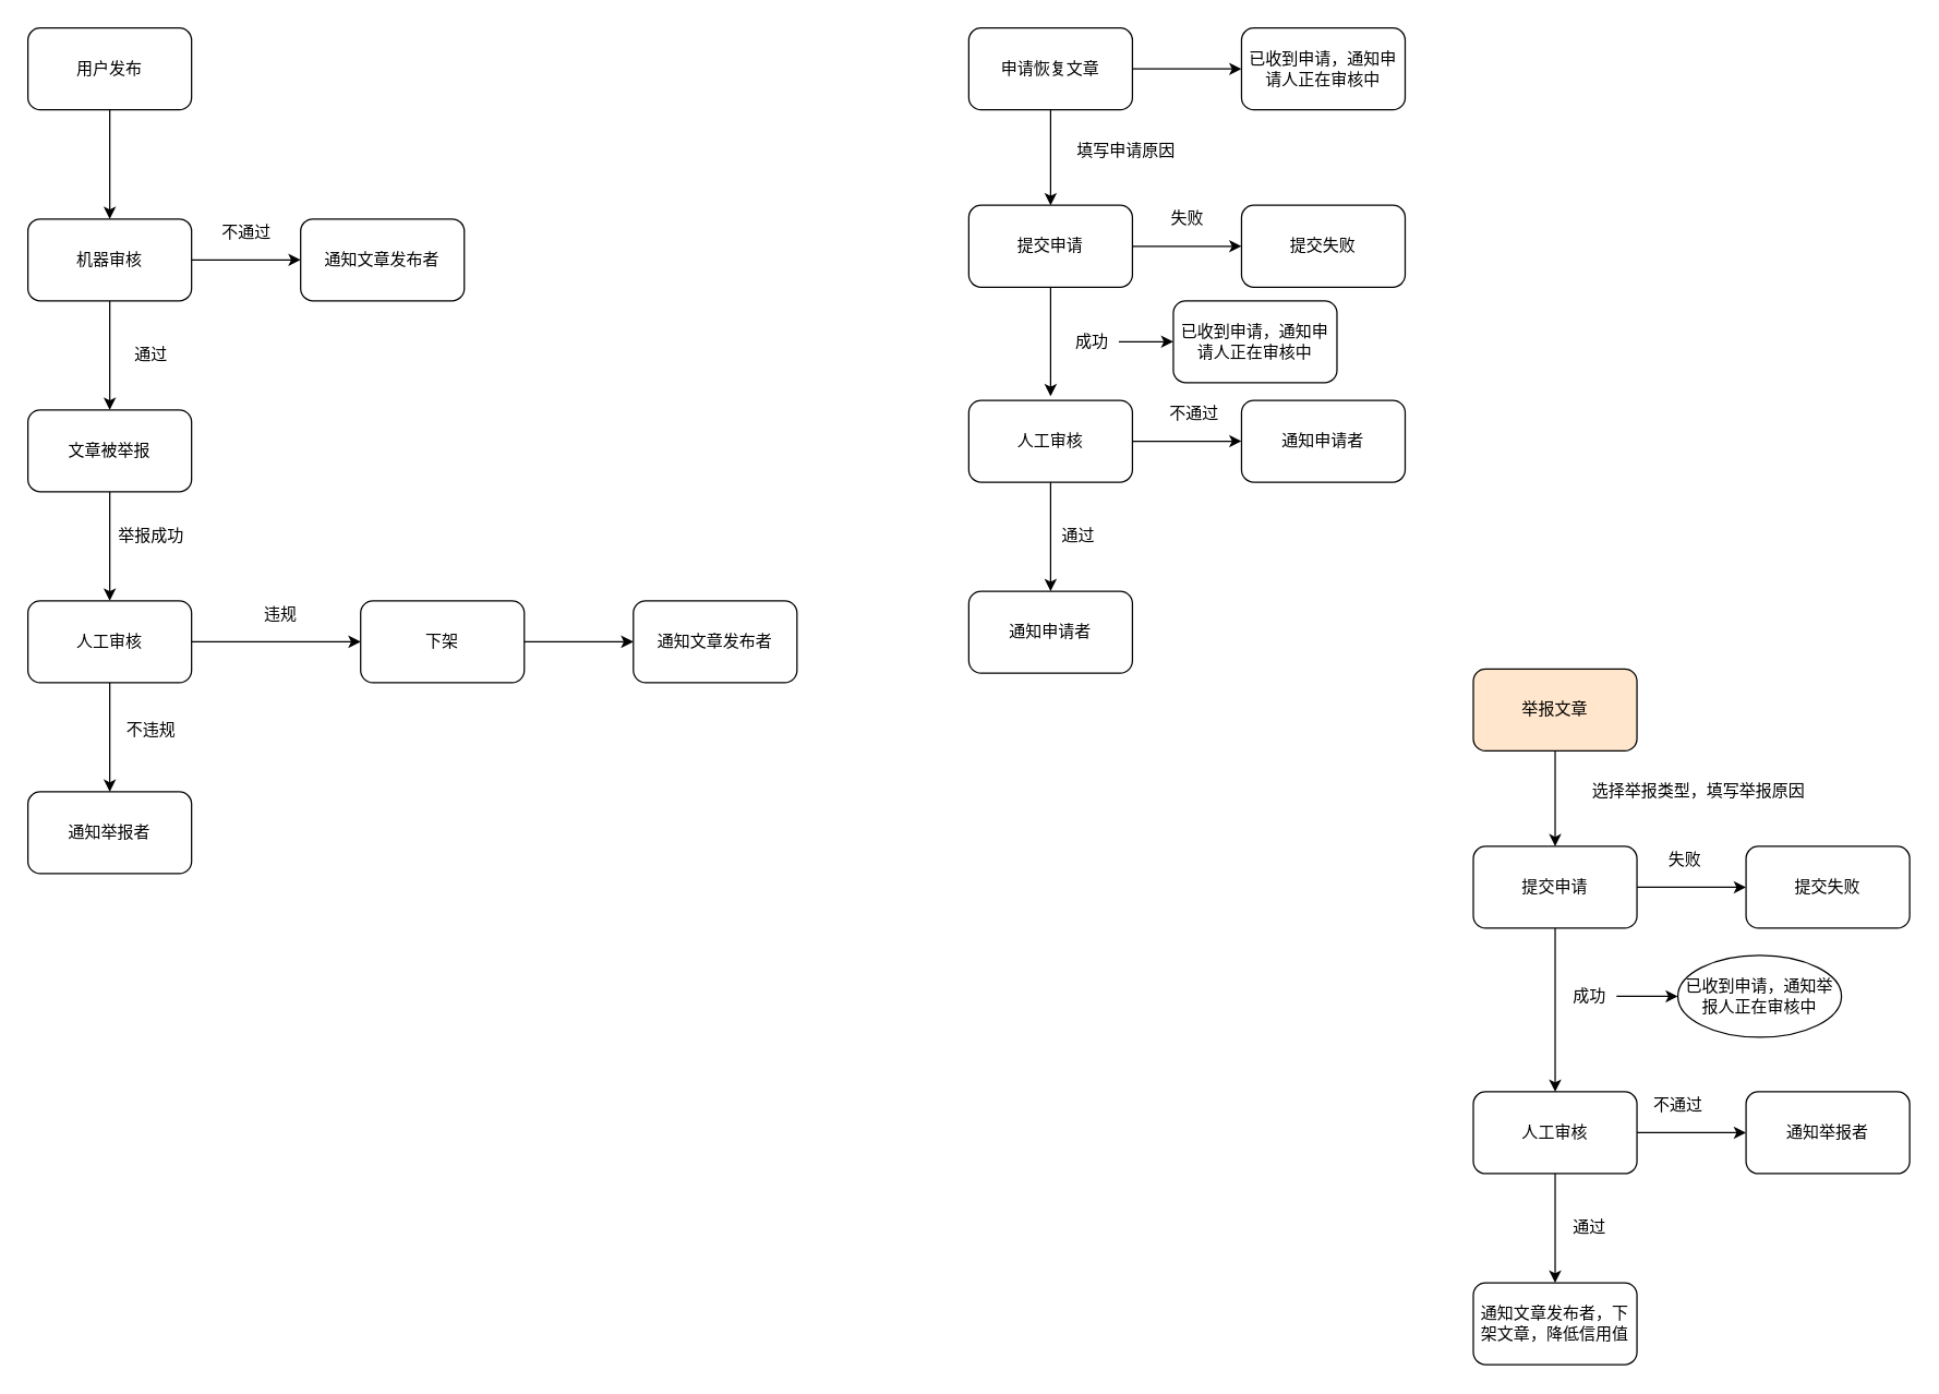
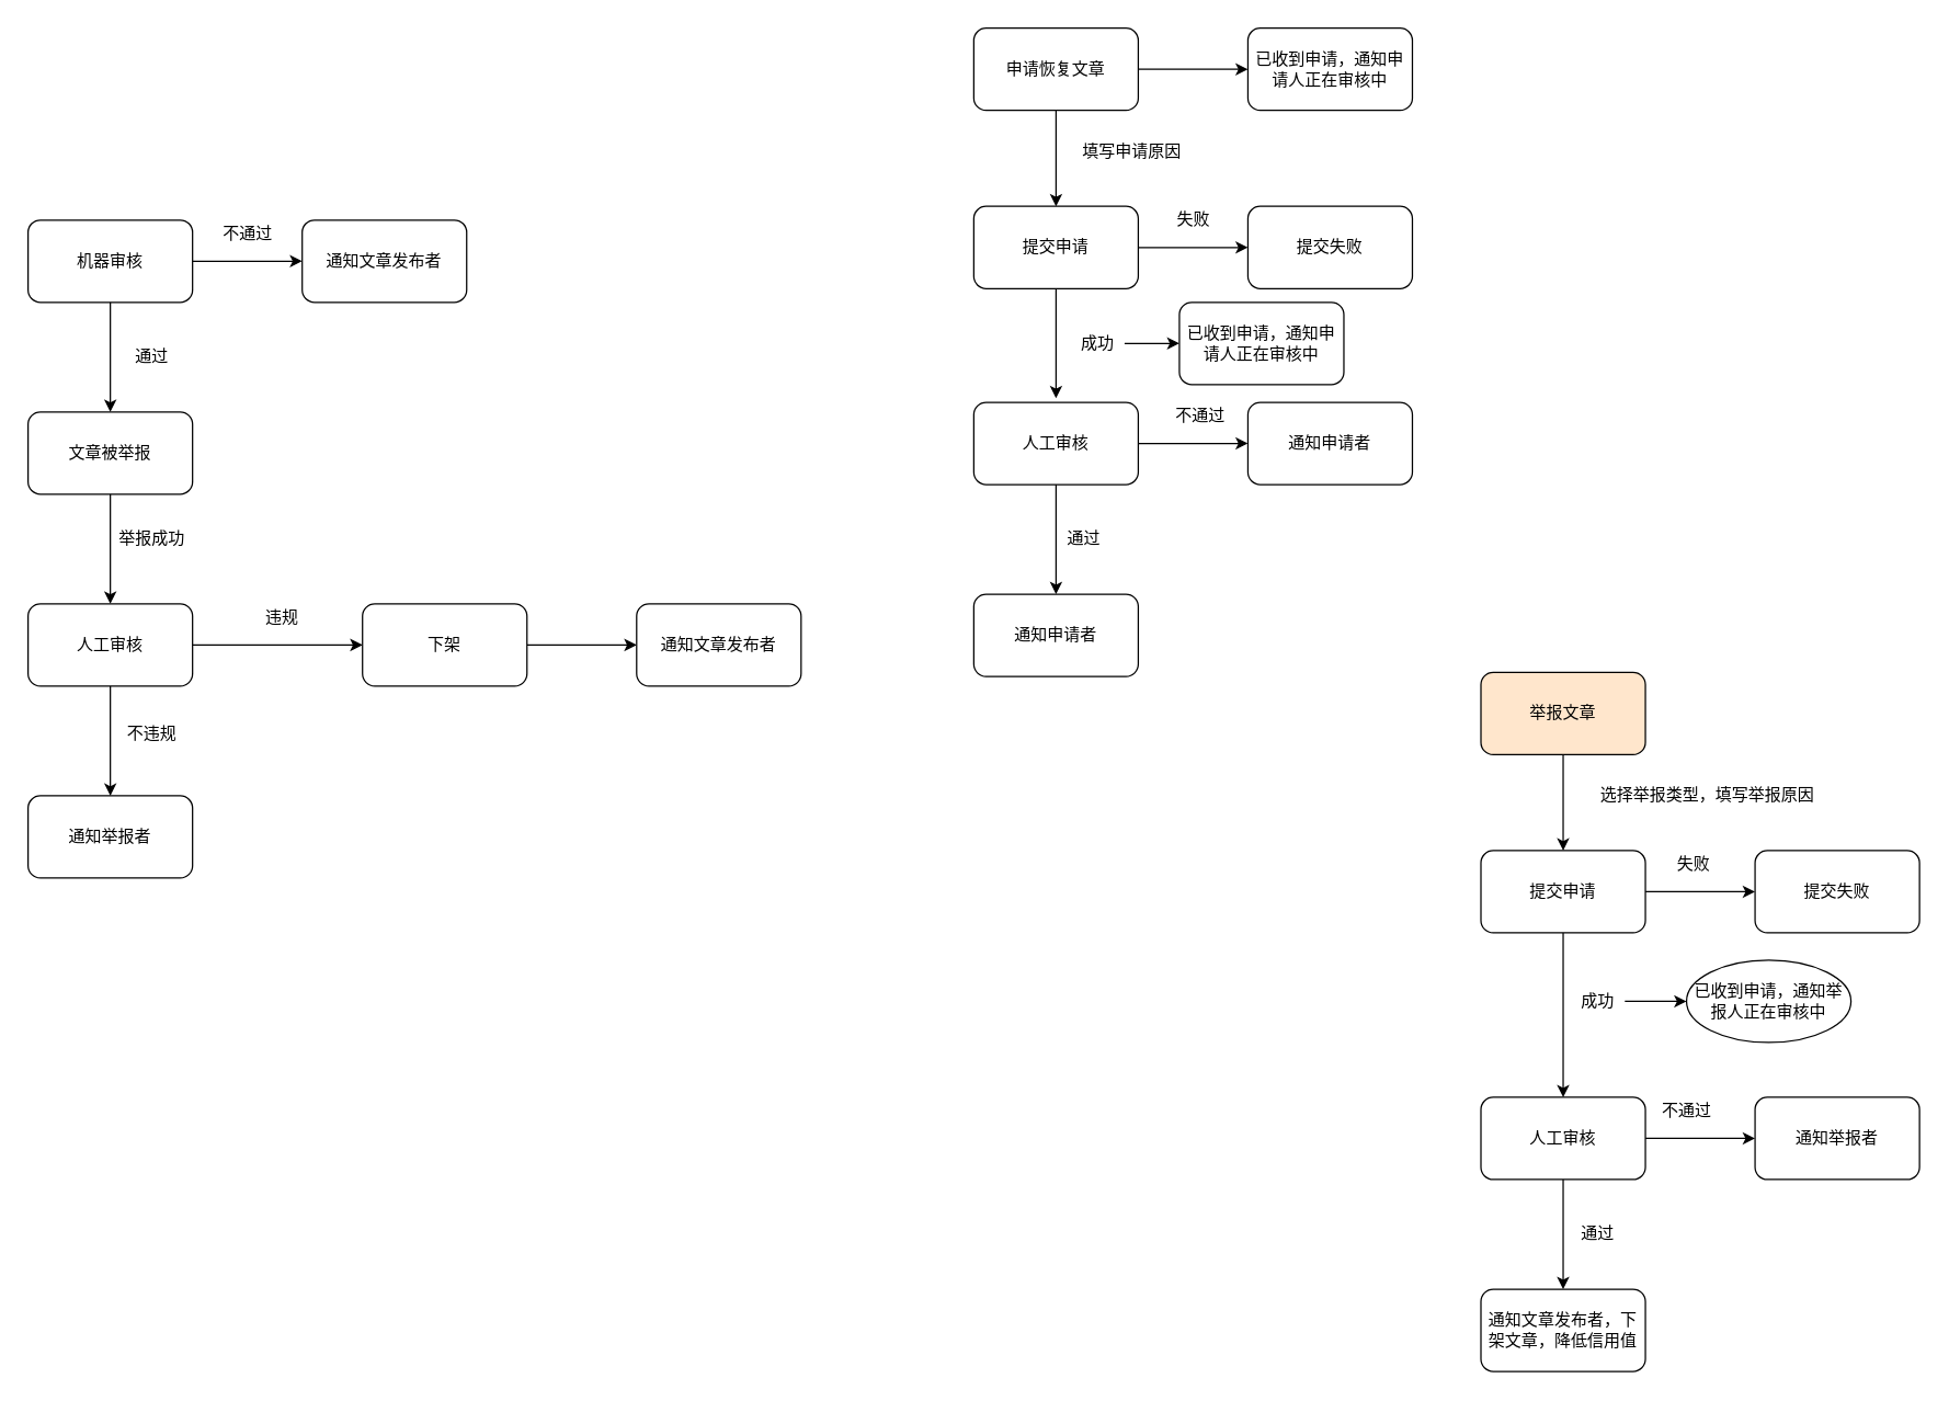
  <mxCell id="0" />
  <mxCell id="1" parent="0" />
- <mxCell id="2" value="" style="edgeStyle=orthogonalEdgeStyle;rounded=0;orthogonalLoop=1;jettySize=auto;html=1;" parent="1" source="3" target="6" edge="1"><mxGeometry relative="1" as="geometry" /></mxCell>
- <mxCell id="3" value="用户发布" style="rounded=1;whiteSpace=wrap;html=1;" parent="1" vertex="1"><mxGeometry x="20" y="20" width="120" height="60" as="geometry" /></mxCell>
  <mxCell id="4" value="" style="edgeStyle=orthogonalEdgeStyle;rounded=0;orthogonalLoop=1;jettySize=auto;html=1;" parent="1" source="6" target="8" edge="1"><mxGeometry relative="1" as="geometry" /></mxCell>
  <mxCell id="5" value="" style="edgeStyle=orthogonalEdgeStyle;rounded=0;orthogonalLoop=1;jettySize=auto;html=1;" parent="1" source="6" target="18" edge="1"><mxGeometry relative="1" as="geometry" /></mxCell>
  <mxCell id="6" value="机器审核" style="rounded=1;whiteSpace=wrap;html=1;" parent="1" vertex="1"><mxGeometry x="20" y="160" width="120" height="60" as="geometry" /></mxCell>
  <mxCell id="7" value="" style="edgeStyle=orthogonalEdgeStyle;rounded=0;orthogonalLoop=1;jettySize=auto;html=1;" parent="1" source="8" target="11" edge="1"><mxGeometry relative="1" as="geometry" /></mxCell>
  <mxCell id="8" value="文章被举报" style="rounded=1;whiteSpace=wrap;html=1;" parent="1" vertex="1"><mxGeometry x="20" y="300" width="120" height="60" as="geometry" /></mxCell>
  <mxCell id="9" value="" style="edgeStyle=orthogonalEdgeStyle;rounded=0;orthogonalLoop=1;jettySize=auto;html=1;" parent="1" source="11" target="13" edge="1"><mxGeometry relative="1" as="geometry" /></mxCell>
  <mxCell id="10" value="" style="edgeStyle=orthogonalEdgeStyle;rounded=0;orthogonalLoop=1;jettySize=auto;html=1;" parent="1" source="11" target="15" edge="1"><mxGeometry relative="1" as="geometry" /></mxCell>
  <mxCell id="11" value="人工审核" style="rounded=1;whiteSpace=wrap;html=1;" parent="1" vertex="1"><mxGeometry x="20" y="440" width="120" height="60" as="geometry" /></mxCell>
  <mxCell id="12" value="" style="edgeStyle=orthogonalEdgeStyle;rounded=0;orthogonalLoop=1;jettySize=auto;html=1;" parent="1" source="13" target="16" edge="1"><mxGeometry relative="1" as="geometry" /></mxCell>
  <mxCell id="13" value="下架" style="rounded=1;whiteSpace=wrap;html=1;" parent="1" vertex="1"><mxGeometry x="264" y="440" width="120" height="60" as="geometry" /></mxCell>
  <mxCell id="14" value="违规" style="text;html=1;align=center;verticalAlign=middle;resizable=0;points=[];autosize=1;strokeColor=none;fillColor=none;" parent="1" vertex="1"><mxGeometry x="185" y="440" width="40" height="20" as="geometry" /></mxCell>
  <mxCell id="15" value="通知举报者" style="rounded=1;whiteSpace=wrap;html=1;" parent="1" vertex="1"><mxGeometry x="20" y="580" width="120" height="60" as="geometry" /></mxCell>
  <mxCell id="16" value="通知文章发布者" style="rounded=1;whiteSpace=wrap;html=1;" parent="1" vertex="1"><mxGeometry x="464" y="440" width="120" height="60" as="geometry" /></mxCell>
  <mxCell id="17" value="不违规" style="text;html=1;align=center;verticalAlign=middle;resizable=0;points=[];autosize=1;strokeColor=none;fillColor=none;" parent="1" vertex="1"><mxGeometry x="85" y="525" width="50" height="20" as="geometry" /></mxCell>
  <mxCell id="18" value="通知文章发布者" style="rounded=1;whiteSpace=wrap;html=1;" parent="1" vertex="1"><mxGeometry x="220" y="160" width="120" height="60" as="geometry" /></mxCell>
  <mxCell id="19" value="不通过" style="text;html=1;align=center;verticalAlign=middle;resizable=0;points=[];autosize=1;strokeColor=none;fillColor=none;" parent="1" vertex="1"><mxGeometry x="155" y="160" width="50" height="20" as="geometry" /></mxCell>
  <mxCell id="20" value="通过" style="text;html=1;align=center;verticalAlign=middle;resizable=0;points=[];autosize=1;strokeColor=none;fillColor=none;" parent="1" vertex="1"><mxGeometry x="90" y="250" width="40" height="20" as="geometry" /></mxCell>
  <mxCell id="21" value="举报成功" style="text;html=1;align=center;verticalAlign=middle;resizable=0;points=[];autosize=1;strokeColor=none;fillColor=none;" parent="1" vertex="1"><mxGeometry x="80" y="383" width="60" height="20" as="geometry" /></mxCell>
  <mxCell id="22" value="" style="edgeStyle=orthogonalEdgeStyle;rounded=0;orthogonalLoop=1;jettySize=auto;html=1;" parent="1" source="24" edge="1"><mxGeometry relative="1" as="geometry"><mxPoint x="770" y="150" as="targetPoint" /></mxGeometry></mxCell>
  <mxCell id="23" value="" style="edgeStyle=orthogonalEdgeStyle;rounded=0;orthogonalLoop=1;jettySize=auto;html=1;" parent="1" source="24" target="43" edge="1"><mxGeometry relative="1" as="geometry" /></mxCell>
  <mxCell id="24" value="申请恢复文章" style="rounded=1;whiteSpace=wrap;html=1;" parent="1" vertex="1"><mxGeometry x="710" y="20" width="120" height="60" as="geometry" /></mxCell>
  <mxCell id="25" value="" style="edgeStyle=orthogonalEdgeStyle;rounded=0;orthogonalLoop=1;jettySize=auto;html=1;" parent="1" source="27" target="29" edge="1"><mxGeometry relative="1" as="geometry" /></mxCell>
  <mxCell id="26" value="" style="edgeStyle=orthogonalEdgeStyle;rounded=0;orthogonalLoop=1;jettySize=auto;html=1;" parent="1" source="27" target="31" edge="1"><mxGeometry relative="1" as="geometry" /></mxCell>
  <mxCell id="27" value="人工审核" style="rounded=1;whiteSpace=wrap;html=1;" parent="1" vertex="1"><mxGeometry x="710" y="293" width="120" height="60" as="geometry" /></mxCell>
  <mxCell id="28" value="填写申请原因" style="text;html=1;align=center;verticalAlign=middle;resizable=0;points=[];autosize=1;strokeColor=none;fillColor=none;" parent="1" vertex="1"><mxGeometry x="780" y="100" width="90" height="20" as="geometry" /></mxCell>
  <mxCell id="29" value="通知申请者" style="rounded=1;whiteSpace=wrap;html=1;" parent="1" vertex="1"><mxGeometry x="910" y="293" width="120" height="60" as="geometry" /></mxCell>
  <mxCell id="30" value="不通过" style="text;html=1;align=center;verticalAlign=middle;resizable=0;points=[];autosize=1;strokeColor=none;fillColor=none;" parent="1" vertex="1"><mxGeometry x="850" y="293" width="50" height="20" as="geometry" /></mxCell>
  <mxCell id="31" value="通知申请者" style="rounded=1;whiteSpace=wrap;html=1;" parent="1" vertex="1"><mxGeometry x="710" y="433" width="120" height="60" as="geometry" /></mxCell>
  <mxCell id="32" value="通过" style="text;html=1;align=center;verticalAlign=middle;resizable=0;points=[];autosize=1;strokeColor=none;fillColor=none;" parent="1" vertex="1"><mxGeometry x="770" y="383" width="40" height="20" as="geometry" /></mxCell>
  <mxCell id="33" value="" style="edgeStyle=orthogonalEdgeStyle;rounded=0;orthogonalLoop=1;jettySize=auto;html=1;" parent="1" source="34" target="46" edge="1"><mxGeometry relative="1" as="geometry" /></mxCell>
  <mxCell id="34" value="举报文章" style="rounded=1;whiteSpace=wrap;html=1;fillColor=#ffe6cc;" parent="1" vertex="1"><mxGeometry x="1080" y="490" width="120" height="60" as="geometry" /></mxCell>
  <mxCell id="35" value="" style="edgeStyle=orthogonalEdgeStyle;rounded=0;orthogonalLoop=1;jettySize=auto;html=1;" parent="1" source="37" target="39" edge="1"><mxGeometry relative="1" as="geometry" /></mxCell>
  <mxCell id="36" value="" style="edgeStyle=orthogonalEdgeStyle;rounded=0;orthogonalLoop=1;jettySize=auto;html=1;" parent="1" source="37" target="41" edge="1"><mxGeometry relative="1" as="geometry" /></mxCell>
  <mxCell id="37" value="人工审核" style="rounded=1;whiteSpace=wrap;html=1;" parent="1" vertex="1"><mxGeometry x="1080" y="800" width="120" height="60" as="geometry" /></mxCell>
  <mxCell id="38" value="选择举报类型，填写举报原因&lt;br&gt;" style="text;html=1;align=center;verticalAlign=middle;resizable=0;points=[];autosize=1;strokeColor=none;fillColor=none;" parent="1" vertex="1"><mxGeometry x="1160" y="570" width="170" height="20" as="geometry" /></mxCell>
  <mxCell id="39" value="通知举报者" style="rounded=1;whiteSpace=wrap;html=1;" parent="1" vertex="1"><mxGeometry x="1280" y="800" width="120" height="60" as="geometry" /></mxCell>
  <mxCell id="40" value="不通过" style="text;html=1;align=center;verticalAlign=middle;resizable=0;points=[];autosize=1;strokeColor=none;fillColor=none;" parent="1" vertex="1"><mxGeometry x="1205" y="800" width="50" height="20" as="geometry" /></mxCell>
  <mxCell id="41" value="通知文章发布者，下架文章，降低信用值" style="whiteSpace=wrap;html=1;rounded=1;" parent="1" vertex="1"><mxGeometry x="1080" y="940" width="120" height="60" as="geometry" /></mxCell>
  <mxCell id="42" value="通过" style="text;html=1;align=center;verticalAlign=middle;resizable=0;points=[];autosize=1;strokeColor=none;fillColor=none;" parent="1" vertex="1"><mxGeometry x="1145" y="890" width="40" height="20" as="geometry" /></mxCell>
  <mxCell id="43" value="已收到申请，通知申请人正在审核中" style="rounded=1;whiteSpace=wrap;html=1;" parent="1" vertex="1"><mxGeometry x="910" y="20" width="120" height="60" as="geometry" /></mxCell>
  <mxCell id="44" value="" style="edgeStyle=orthogonalEdgeStyle;rounded=0;orthogonalLoop=1;jettySize=auto;html=1;" parent="1" source="46" target="37" edge="1"><mxGeometry relative="1" as="geometry" /></mxCell>
  <mxCell id="45" value="" style="edgeStyle=orthogonalEdgeStyle;rounded=0;orthogonalLoop=1;jettySize=auto;html=1;" parent="1" source="46" target="49" edge="1"><mxGeometry relative="1" as="geometry" /></mxCell>
  <mxCell id="46" value="提交申请" style="rounded=1;whiteSpace=wrap;html=1;" parent="1" vertex="1"><mxGeometry x="1080" y="620" width="120" height="60" as="geometry" /></mxCell>
  <mxCell id="47" value="" style="edgeStyle=orthogonalEdgeStyle;rounded=0;orthogonalLoop=1;jettySize=auto;html=1;" parent="1" source="48" target="51" edge="1"><mxGeometry relative="1" as="geometry" /></mxCell>
  <mxCell id="48" value="成功" style="text;html=1;align=center;verticalAlign=middle;resizable=0;points=[];autosize=1;strokeColor=none;fillColor=none;" parent="1" vertex="1"><mxGeometry x="1145" y="720" width="40" height="20" as="geometry" /></mxCell>
  <mxCell id="49" value="提交失败" style="rounded=1;whiteSpace=wrap;html=1;" parent="1" vertex="1"><mxGeometry x="1280" y="620" width="120" height="60" as="geometry" /></mxCell>
  <mxCell id="50" value="失败" style="text;html=1;align=center;verticalAlign=middle;resizable=0;points=[];autosize=1;strokeColor=none;fillColor=none;" parent="1" vertex="1"><mxGeometry x="1215" y="620" width="40" height="20" as="geometry" /></mxCell>
  <mxCell id="51" value="&lt;span&gt;已收到申请，通知举报人正在审核中&lt;/span&gt;" style="ellipse;whiteSpace=wrap;html=1;" parent="1" vertex="1"><mxGeometry x="1230" y="700" width="120" height="60" as="geometry" /></mxCell>
  <mxCell id="52" value="" style="edgeStyle=orthogonalEdgeStyle;rounded=0;orthogonalLoop=1;jettySize=auto;html=1;" parent="1" source="54" edge="1"><mxGeometry relative="1" as="geometry"><mxPoint x="770" y="290" as="targetPoint" /></mxGeometry></mxCell>
  <mxCell id="53" value="" style="edgeStyle=orthogonalEdgeStyle;rounded=0;orthogonalLoop=1;jettySize=auto;html=1;" parent="1" source="54" target="55" edge="1"><mxGeometry relative="1" as="geometry" /></mxCell>
  <mxCell id="54" value="提交申请" style="rounded=1;whiteSpace=wrap;html=1;" parent="1" vertex="1"><mxGeometry x="710" y="150" width="120" height="60" as="geometry" /></mxCell>
  <mxCell id="55" value="提交失败" style="whiteSpace=wrap;html=1;rounded=1;" parent="1" vertex="1"><mxGeometry x="910" y="150" width="120" height="60" as="geometry" /></mxCell>
  <mxCell id="56" value="失败" style="text;html=1;align=center;verticalAlign=middle;resizable=0;points=[];autosize=1;strokeColor=none;fillColor=none;" parent="1" vertex="1"><mxGeometry x="850" y="150" width="40" height="20" as="geometry" /></mxCell>
  <mxCell id="57" value="" style="edgeStyle=orthogonalEdgeStyle;rounded=0;orthogonalLoop=1;jettySize=auto;html=1;" parent="1" source="58" target="59" edge="1"><mxGeometry relative="1" as="geometry" /></mxCell>
  <mxCell id="58" value="成功" style="text;html=1;align=center;verticalAlign=middle;resizable=0;points=[];autosize=1;strokeColor=none;fillColor=none;" parent="1" vertex="1"><mxGeometry x="780" y="240" width="40" height="20" as="geometry" /></mxCell>
  <mxCell id="59" value="已收到申请，通知申请人正在审核中" style="rounded=1;whiteSpace=wrap;html=1;" parent="1" vertex="1"><mxGeometry x="860" y="220" width="120" height="60" as="geometry" /></mxCell>
